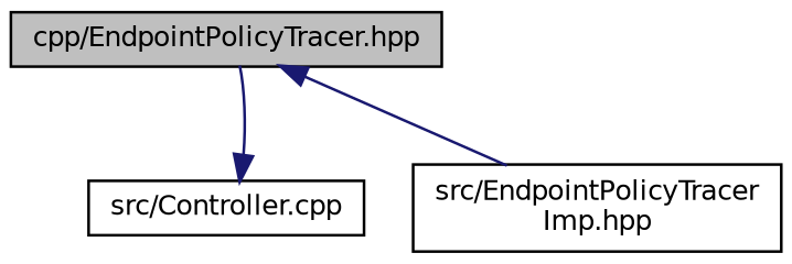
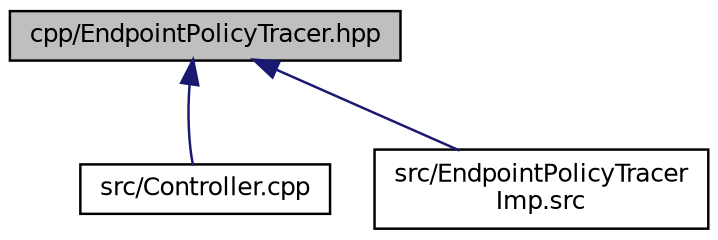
  digraph {
    node [color=black fillcolor=white fontname=Helvetica fontsize=10 shape=record style=filled]
    edge [color=midnightblue dir=back fontname=Helvetica fontsize=10 labelfontname=Helvetica labelfontsize=10 style=solid]
    n1 [fillcolor=grey75 fontcolor=black height=0.2 label="cpp/EndpointPolicyTracer.hpp" width=0.4]
    n2 [height=0.2 label="src/Controller.cpp" width=0.4]
-   n3 [height=0.2 label="src/EndpointPolicyTracer\lImp.hpp" width=0.4]
-   n2 -> n1
+   n3 [height=0.2 label="src/EndpointPolicyTracer\lImp.src" width=0.4]
+   n1 -> n2
    n1 -> n3
  }
